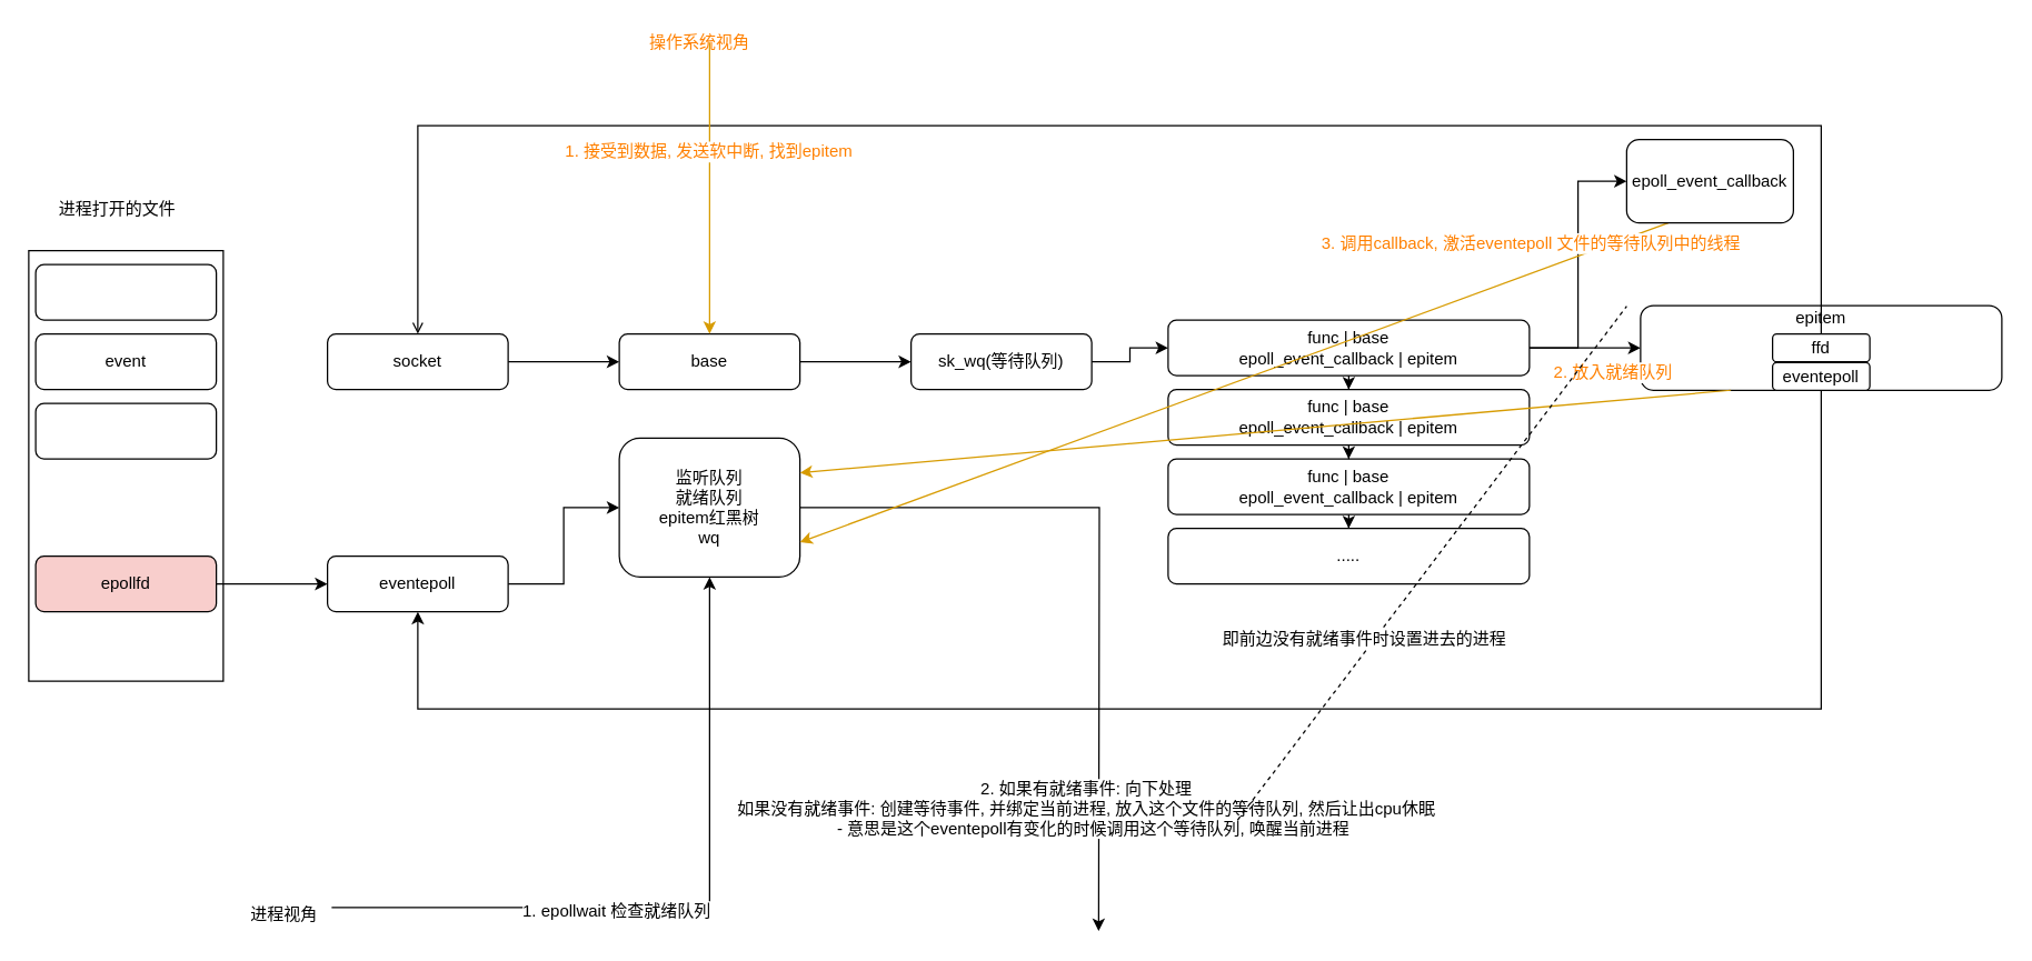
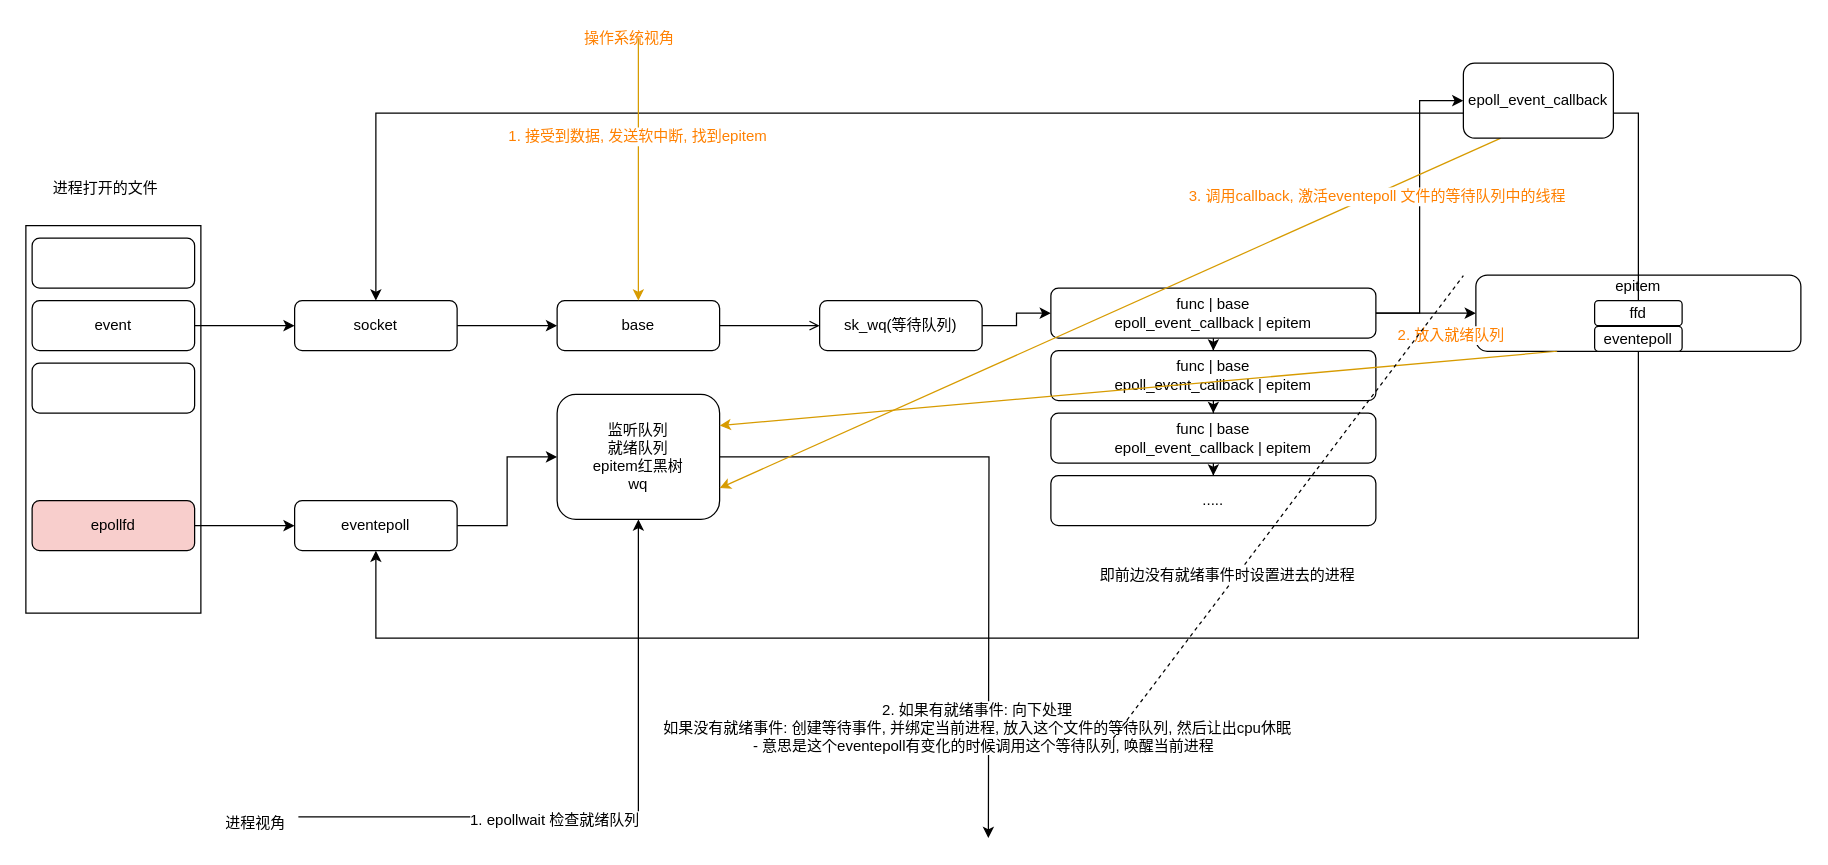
  <mxCell id="0" />
  <mxCell id="1" parent="0" />
  <mxCell id="2" value="" style="rounded=0;whiteSpace=wrap;html=1;" parent="1" vertex="1"><mxGeometry x="20" y="180" width="140" height="310" as="geometry" /></mxCell>
  <mxCell id="3" value="" style="rounded=1;whiteSpace=wrap;html=1;" parent="1" vertex="1"><mxGeometry x="25" y="190" width="130" height="40" as="geometry" /></mxCell>
+ <mxCell id="4" value="" style="edgeStyle=orthogonalEdgeStyle;rounded=0;orthogonalLoop=1;jettySize=auto;html=1;" parent="1" source="5" target="7" edge="1"><mxGeometry relative="1" as="geometry" /></mxCell>
  <mxCell id="5" value="event" style="rounded=1;whiteSpace=wrap;html=1;" parent="1" vertex="1"><mxGeometry x="25" y="240" width="130" height="40" as="geometry" /></mxCell>
  <mxCell id="6" value="" style="edgeStyle=orthogonalEdgeStyle;rounded=0;orthogonalLoop=1;jettySize=auto;html=1;" parent="1" source="7" target="9" edge="1"><mxGeometry relative="1" as="geometry" /></mxCell>
  <mxCell id="7" value="socket" style="rounded=1;whiteSpace=wrap;html=1;" parent="1" vertex="1"><mxGeometry x="235" y="240" width="130" height="40" as="geometry" /></mxCell>
- <mxCell id="8" value="" style="edgeStyle=orthogonalEdgeStyle;rounded=0;orthogonalLoop=1;jettySize=auto;html=1;" parent="1" source="9" target="11" edge="1"><mxGeometry relative="1" as="geometry" /></mxCell>
+ <mxCell id="8" value="" style="edgeStyle=orthogonalEdgeStyle;rounded=0;orthogonalLoop=1;jettySize=auto;html=1;endArrow=open;" parent="1" source="9" target="11" edge="1"><mxGeometry relative="1" as="geometry" /></mxCell>
  <mxCell id="9" value="base" style="rounded=1;whiteSpace=wrap;html=1;" parent="1" vertex="1"><mxGeometry x="445" y="240" width="130" height="40" as="geometry" /></mxCell>
  <mxCell id="10" value="" style="edgeStyle=orthogonalEdgeStyle;rounded=0;orthogonalLoop=1;jettySize=auto;html=1;" parent="1" source="11" target="15" edge="1"><mxGeometry relative="1" as="geometry" /></mxCell>
  <mxCell id="11" value="sk_wq(等待队列)" style="rounded=1;whiteSpace=wrap;html=1;" parent="1" vertex="1"><mxGeometry x="655" y="240" width="130" height="40" as="geometry" /></mxCell>
  <mxCell id="12" value="" style="edgeStyle=orthogonalEdgeStyle;rounded=0;orthogonalLoop=1;jettySize=auto;html=1;" parent="1" source="15" target="18" edge="1"><mxGeometry relative="1" as="geometry" /></mxCell>
  <mxCell id="13" value="" style="edgeStyle=orthogonalEdgeStyle;rounded=0;orthogonalLoop=1;jettySize=auto;html=1;" parent="1" source="15" target="16" edge="1"><mxGeometry relative="1" as="geometry" /></mxCell>
  <mxCell id="14" style="edgeStyle=orthogonalEdgeStyle;rounded=0;orthogonalLoop=1;jettySize=auto;html=1;entryX=0;entryY=0.5;entryDx=0;entryDy=0;" parent="1" source="15" target="47" edge="1"><mxGeometry relative="1" as="geometry"><mxPoint x="1130" y="170" as="targetPoint" /></mxGeometry></mxCell>
  <mxCell id="15" value="func | base&lt;br&gt;epoll_event_callback | epitem" style="rounded=1;whiteSpace=wrap;html=1;" parent="1" vertex="1"><mxGeometry x="840" y="230" width="260" height="40" as="geometry" /></mxCell>
  <mxCell id="16" value="epitem&lt;br&gt;&lt;br&gt;&lt;br&gt;&lt;br&gt;" style="rounded=1;whiteSpace=wrap;html=1;" parent="1" vertex="1"><mxGeometry x="1180" y="219.5" width="260" height="61" as="geometry" /></mxCell>
  <mxCell id="17" value="" style="edgeStyle=orthogonalEdgeStyle;rounded=0;orthogonalLoop=1;jettySize=auto;html=1;" parent="1" source="18" target="20" edge="1"><mxGeometry relative="1" as="geometry" /></mxCell>
  <mxCell id="18" value="func | base&lt;br&gt;epoll_event_callback | epitem" style="rounded=1;whiteSpace=wrap;html=1;" parent="1" vertex="1"><mxGeometry x="840" y="280" width="260" height="40" as="geometry" /></mxCell>
  <mxCell id="19" value="" style="edgeStyle=orthogonalEdgeStyle;rounded=0;orthogonalLoop=1;jettySize=auto;html=1;" parent="1" source="20" target="21" edge="1"><mxGeometry relative="1" as="geometry" /></mxCell>
  <mxCell id="20" value="func | base&lt;br&gt;epoll_event_callback | epitem" style="rounded=1;whiteSpace=wrap;html=1;" parent="1" vertex="1"><mxGeometry x="840" y="330" width="260" height="40" as="geometry" /></mxCell>
  <mxCell id="21" value="....." style="rounded=1;whiteSpace=wrap;html=1;" parent="1" vertex="1"><mxGeometry x="840" y="380" width="260" height="40" as="geometry" /></mxCell>
  <mxCell id="22" value="" style="rounded=1;whiteSpace=wrap;html=1;" parent="1" vertex="1"><mxGeometry x="25" y="290" width="130" height="40" as="geometry" /></mxCell>
  <mxCell id="23" value="进程打开的文件" style="text;html=1;resizable=0;points=[];autosize=1;align=left;verticalAlign=top;spacingTop=-4;" parent="1" vertex="1"><mxGeometry x="40" y="140" width="100" height="10" as="geometry" /></mxCell>
  <mxCell id="24" value="" style="edgeStyle=orthogonalEdgeStyle;rounded=0;orthogonalLoop=1;jettySize=auto;html=1;" parent="1" source="25" target="27" edge="1"><mxGeometry relative="1" as="geometry" /></mxCell>
  <mxCell id="25" value="epollfd" style="rounded=1;whiteSpace=wrap;html=1;fillColor=#f8cecc;" parent="1" vertex="1"><mxGeometry x="25" y="400" width="130" height="40" as="geometry" /></mxCell>
  <mxCell id="26" value="" style="edgeStyle=orthogonalEdgeStyle;rounded=0;orthogonalLoop=1;jettySize=auto;html=1;" parent="1" source="27" target="30" edge="1"><mxGeometry relative="1" as="geometry" /></mxCell>
  <mxCell id="27" value="eventepoll" style="rounded=1;whiteSpace=wrap;html=1;" parent="1" vertex="1"><mxGeometry x="235" y="400" width="130" height="40" as="geometry" /></mxCell>
  <mxCell id="28" style="edgeStyle=orthogonalEdgeStyle;rounded=0;orthogonalLoop=1;jettySize=auto;html=1;" parent="1" source="30" edge="1"><mxGeometry relative="1" as="geometry"><mxPoint x="790" y="670" as="targetPoint" /></mxGeometry></mxCell>
  <mxCell id="29" value="2. 如果有就绪事件: 向下处理&lt;br&gt;如果没有就绪事件: 创建等待事件, 并绑定当前进程, 放入这个文件的等待队列, 然后让出cpu休眠&lt;br&gt;&amp;nbsp; &amp;nbsp;- 意思是这个eventepoll有变化的时候调用这个等待队列, 唤醒当前进程" style="text;html=1;resizable=0;points=[];align=center;verticalAlign=middle;labelBackgroundColor=#ffffff;" parent="28" vertex="1" connectable="0"><mxGeometry x="0.526" y="3" relative="1" as="geometry"><mxPoint x="-13" y="34.5" as="offset" /></mxGeometry></mxCell>
  <mxCell id="30" value="监听队列&lt;br&gt;就绪队列&lt;br&gt;epitem红黑树&lt;br&gt;wq" style="rounded=1;whiteSpace=wrap;html=1;" parent="1" vertex="1"><mxGeometry x="445" y="315" width="130" height="100" as="geometry" /></mxCell>
- <mxCell id="31" value="" style="edgeStyle=orthogonalEdgeStyle;rounded=0;orthogonalLoop=1;jettySize=auto;html=1;entryX=0.5;entryY=0;entryDx=0;entryDy=0;endArrow=open;" parent="1" source="32" target="7" edge="1"><mxGeometry relative="1" as="geometry"><mxPoint x="1170" y="155" as="targetPoint" /><Array as="points"><mxPoint x="1310" y="90" /><mxPoint x="300" y="90" /></Array></mxGeometry></mxCell>
+ <mxCell id="31" value="" style="edgeStyle=orthogonalEdgeStyle;rounded=0;orthogonalLoop=1;jettySize=auto;html=1;entryX=0.5;entryY=0;entryDx=0;entryDy=0;" parent="1" source="32" target="7" edge="1"><mxGeometry relative="1" as="geometry"><mxPoint x="1170" y="155" as="targetPoint" /><Array as="points"><mxPoint x="1310" y="90" /><mxPoint x="300" y="90" /></Array></mxGeometry></mxCell>
  <mxCell id="32" value="&lt;span style=&quot;white-space: normal&quot;&gt;ffd&lt;/span&gt;" style="rounded=1;whiteSpace=wrap;html=1;" parent="1" vertex="1"><mxGeometry x="1275" y="240" width="70" height="20" as="geometry" /></mxCell>
  <mxCell id="33" value="" style="edgeStyle=orthogonalEdgeStyle;rounded=0;orthogonalLoop=1;jettySize=auto;html=1;entryX=0.5;entryY=1;entryDx=0;entryDy=0;" parent="1" source="34" target="27" edge="1"><mxGeometry relative="1" as="geometry"><mxPoint x="1310" y="360.5" as="targetPoint" /><Array as="points"><mxPoint x="1310" y="510" /><mxPoint x="300" y="510" /></Array></mxGeometry></mxCell>
  <mxCell id="34" value="&lt;span style=&quot;white-space: normal&quot;&gt;eventepoll&lt;/span&gt;" style="rounded=1;whiteSpace=wrap;html=1;" parent="1" vertex="1"><mxGeometry x="1275" y="260.5" width="70" height="20" as="geometry" /></mxCell>
  <mxCell id="35" value="" style="edgeStyle=orthogonalEdgeStyle;rounded=0;orthogonalLoop=1;jettySize=auto;html=1;entryX=0.5;entryY=1;entryDx=0;entryDy=0;" parent="1" source="37" target="30" edge="1"><mxGeometry relative="1" as="geometry"><mxPoint x="440" y="620" as="targetPoint" /></mxGeometry></mxCell>
  <mxCell id="36" value="1. epollwait 检查就绪队列" style="text;html=1;resizable=0;points=[];align=center;verticalAlign=middle;labelBackgroundColor=#ffffff;" parent="35" vertex="1" connectable="0"><mxGeometry x="-0.201" y="-2" relative="1" as="geometry"><mxPoint as="offset" /></mxGeometry></mxCell>
  <mxCell id="37" value="进程视角" style="text;html=1;resizable=0;points=[];autosize=1;align=left;verticalAlign=top;spacingTop=-4;" parent="1" vertex="1"><mxGeometry x="178" y="648" width="60" height="10" as="geometry" /></mxCell>
  <mxCell id="38" style="edgeStyle=orthogonalEdgeStyle;rounded=0;orthogonalLoop=1;jettySize=auto;html=1;entryX=0.5;entryY=0;entryDx=0;entryDy=0;fillColor=#ffe6cc;strokeColor=#d79b00;" parent="1" source="40" target="9" edge="1"><mxGeometry relative="1" as="geometry" /></mxCell>
  <mxCell id="39" value="1. 接受到数据, 发送软中断, 找到epitem&amp;nbsp;" style="text;html=1;resizable=0;points=[];align=center;verticalAlign=middle;labelBackgroundColor=#ffffff;fontColor=#FF8000;" parent="38" vertex="1" connectable="0"><mxGeometry x="-0.257" relative="1" as="geometry"><mxPoint as="offset" /></mxGeometry></mxCell>
  <mxCell id="40" value="&lt;font color=&quot;#ff8000&quot;&gt;操作系统视角&lt;/font&gt;" style="text;html=1;resizable=0;points=[];autosize=1;align=left;verticalAlign=top;spacingTop=-4;" parent="1" vertex="1"><mxGeometry x="465" y="20" width="90" height="10" as="geometry" /></mxCell>
  <mxCell id="41" value="" style="endArrow=classic;html=1;exitX=0.25;exitY=1;exitDx=0;exitDy=0;entryX=1;entryY=0.25;entryDx=0;entryDy=0;fillColor=#ffe6cc;strokeColor=#d79b00;" parent="1" source="16" target="30" edge="1"><mxGeometry width="50" height="50" relative="1" as="geometry"><mxPoint x="740" y="380" as="sourcePoint" /><mxPoint x="700" y="330" as="targetPoint" /></mxGeometry></mxCell>
  <mxCell id="42" value="2. 放入就绪队列" style="text;html=1;resizable=0;points=[];align=center;verticalAlign=middle;labelBackgroundColor=#ffffff;fontColor=#FF8000;" parent="41" vertex="1" connectable="0"><mxGeometry x="0.174" relative="1" as="geometry"><mxPoint x="308" y="-47.5" as="offset" /></mxGeometry></mxCell>
  <mxCell id="43" value="" style="endArrow=classic;html=1;entryX=1;entryY=0.75;entryDx=0;entryDy=0;fillColor=#ffe6cc;strokeColor=#d79b00;exitX=0.25;exitY=1;exitDx=0;exitDy=0;" parent="1" source="47" target="30" edge="1"><mxGeometry width="50" height="50" relative="1" as="geometry"><mxPoint x="720" y="360" as="sourcePoint" /><mxPoint x="770" y="310" as="targetPoint" /></mxGeometry></mxCell>
  <mxCell id="44" value="3. 调用callback, 激活eventepoll 文件的等待队列中的线程" style="text;html=1;resizable=0;points=[];align=center;verticalAlign=middle;labelBackgroundColor=#ffffff;fontColor=#FF8000;" parent="43" vertex="1" connectable="0"><mxGeometry x="0.287" y="1" relative="1" as="geometry"><mxPoint x="302.5" y="-134.5" as="offset" /></mxGeometry></mxCell>
  <mxCell id="45" value="" style="endArrow=none;dashed=1;html=1;" parent="1" edge="1"><mxGeometry width="50" height="50" relative="1" as="geometry"><mxPoint x="890" y="590" as="sourcePoint" /><mxPoint x="1170" y="220" as="targetPoint" /></mxGeometry></mxCell>
  <mxCell id="46" value="即前边没有就绪事件时设置进去的进程" style="text;html=1;resizable=0;points=[];align=center;verticalAlign=middle;labelBackgroundColor=#ffffff;" parent="45" vertex="1" connectable="0"><mxGeometry x="0.291" y="-2" relative="1" as="geometry"><mxPoint x="-92.5" y="108" as="offset" /></mxGeometry></mxCell>
- <mxCell id="47" value="&lt;span style=&quot;white-space: normal&quot;&gt;epoll_event_callback&lt;/span&gt;" style="rounded=1;whiteSpace=wrap;html=1;" parent="1" vertex="1"><mxGeometry x="1170" y="100" width="120" height="60" as="geometry" /></mxCell>
+ <mxCell id="47" value="&lt;span style=&quot;white-space: normal&quot;&gt;epoll_event_callback&lt;/span&gt;" style="rounded=1;whiteSpace=wrap;html=1;" parent="1" vertex="1"><mxGeometry x="1170" y="50" width="120" height="60" as="geometry" /></mxCell>
